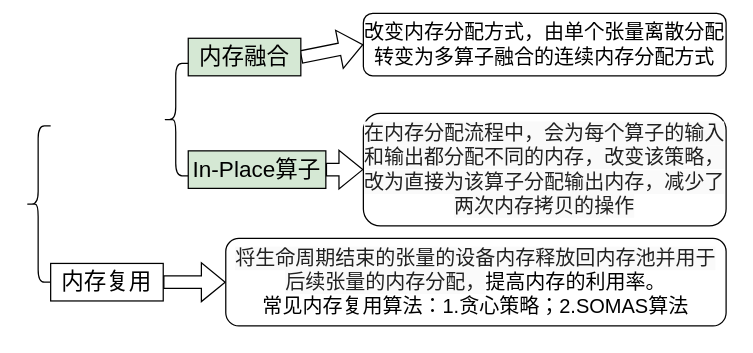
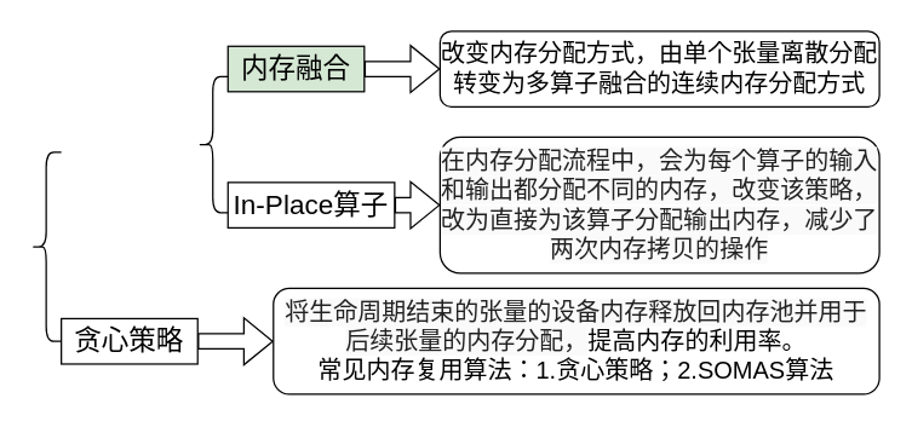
  <mxCell id="0" />
  <mxCell id="1" parent="0" />
  <mxCell id="2" value="" style="shape=curlyBracket;whiteSpace=wrap;html=1;rounded=1;labelPosition=left;verticalLabelPosition=middle;align=right;verticalAlign=middle;" vertex="1" parent="1"><mxGeometry x="20" y="100" width="20" height="125" as="geometry" /></mxCell>
- <mxCell id="3" value="&lt;font style=&quot;font-size: 16px;&quot;&gt;改变内存分配方式，由单个张量离散分配转变为多算子融合的连续内存分配方式&lt;/font&gt;" style="rounded=1;whiteSpace=wrap;html=1;" vertex="1" parent="1"><mxGeometry x="290" y="10" width="290" height="50" as="geometry" /></mxCell>
+ <mxCell id="3" value="&lt;font style=&quot;font-size: 16px;&quot;&gt;改变内存分配方式，由单个张量离散分配转变为多算子融合的连续内存分配方式&lt;/font&gt;" style="rounded=1;whiteSpace=wrap;html=1;" vertex="1" parent="1"><mxGeometry x="290" y="20" width="290" height="50" as="geometry" /></mxCell>
  <mxCell id="4" value="" style="shape=flexArrow;endArrow=classic;html=1;rounded=0;entryX=0;entryY=0.5;entryDx=0;entryDy=0;exitX=1;exitY=0.5;exitDx=0;exitDy=0;" edge="1" parent="1" source="9" target="3"><mxGeometry width="50" height="50" relative="1" as="geometry"><mxPoint x="260" y="45" as="sourcePoint" /><mxPoint x="310" y="0" as="targetPoint" /></mxGeometry></mxCell>
- <mxCell id="5" value="&lt;font style=&quot;font-size: 18px;&quot;&gt;内存复用&lt;/font&gt;" style="rounded=0;whiteSpace=wrap;html=1;" vertex="1" parent="1"><mxGeometry x="40" y="210" width="90" height="30" as="geometry" /></mxCell>
+ <mxCell id="5" value="&lt;font style=&quot;font-size: 18px;&quot;&gt;贪心策略&lt;/font&gt;" style="rounded=0;whiteSpace=wrap;html=1;" vertex="1" parent="1"><mxGeometry x="40" y="210" width="90" height="30" as="geometry" /></mxCell>
  <mxCell id="6" value="&lt;span style=&quot;color: rgba(0, 0, 0, 0.87); font-family: Roboto, &amp;quot;Noto Sans SC Sliced&amp;quot;, sans-serif; font-size: 16px; text-align: start; background-color: rgb(250, 250, 250);&quot;&gt;在内存分配流程中，会为每个算子的输入和输出都分配不同的内存，改变该策略，改为直接为该算子分配输出内存，减少了两次内存拷贝的操作&lt;/span&gt;" style="rounded=1;whiteSpace=wrap;html=1;" vertex="1" parent="1"><mxGeometry x="290" y="90" width="290" height="90" as="geometry" /></mxCell>
  <mxCell id="7" value="" style="shape=flexArrow;endArrow=classic;html=1;rounded=0;entryX=0;entryY=0.5;entryDx=0;entryDy=0;exitX=1;exitY=0.5;exitDx=0;exitDy=0;" edge="1" parent="1" target="8" source="5"><mxGeometry width="50" height="50" relative="1" as="geometry"><mxPoint x="260" y="105" as="sourcePoint" /><mxPoint x="310" y="60" as="targetPoint" /></mxGeometry></mxCell>
  <mxCell id="8" value="&lt;font style=&quot;&quot;&gt;&lt;span style=&quot;font-size: 16px; color: rgba(0, 0, 0, 0.87); font-family: Roboto, &amp;quot;Noto Sans SC Sliced&amp;quot;, sans-serif; text-align: start; background-color: rgb(250, 250, 250);&quot;&gt;将生命周期结束的张量的设备内存释放回内存池并用于后续张量的内存分配，&lt;/span&gt;&lt;font style=&quot;font-size: 16px;&quot;&gt;提高内存的利用率。&lt;/font&gt;&lt;/font&gt;&lt;div&gt;&lt;span style=&quot;font-size: 16px;&quot;&gt;常见内存复用算法：1.贪心策略；2.SOMAS算法&lt;/span&gt;&lt;/div&gt;" style="rounded=1;whiteSpace=wrap;html=1;" vertex="1" parent="1"><mxGeometry x="180" y="190" width="400" height="70" as="geometry" /></mxCell>
  <mxCell id="9" value="&lt;font style=&quot;font-size: 18px;&quot;&gt;内存融合&lt;/font&gt;" style="rounded=0;whiteSpace=wrap;html=1;fillColor=#d5e8d4;" vertex="1" parent="1"><mxGeometry x="150" y="30" width="90" height="30" as="geometry" /></mxCell>
  <mxCell id="10" value="" style="shape=curlyBracket;whiteSpace=wrap;html=1;rounded=1;labelPosition=left;verticalLabelPosition=middle;align=right;verticalAlign=middle;" vertex="1" parent="1"><mxGeometry x="130" y="50" width="20" height="90" as="geometry" /></mxCell>
- <mxCell id="11" value="&lt;font style=&quot;font-size: 18px;&quot;&gt;In-Place算子&lt;/font&gt;" style="rounded=0;whiteSpace=wrap;html=1;fillColor=#d5e8d4;" vertex="1" parent="1"><mxGeometry x="150" y="120" width="110" height="30" as="geometry" /></mxCell>
+ <mxCell id="11" value="&lt;font style=&quot;font-size: 18px;&quot;&gt;In-Place算子&lt;/font&gt;" style="rounded=0;whiteSpace=wrap;html=1;" vertex="1" parent="1"><mxGeometry x="150" y="120" width="110" height="30" as="geometry" /></mxCell>
  <mxCell id="12" value="" style="shape=flexArrow;endArrow=classic;html=1;rounded=0;entryX=0;entryY=0.5;entryDx=0;entryDy=0;exitX=1;exitY=0.5;exitDx=0;exitDy=0;" edge="1" parent="1" source="11" target="6"><mxGeometry width="50" height="50" relative="1" as="geometry"><mxPoint x="250" y="55" as="sourcePoint" /><mxPoint x="300" y="55" as="targetPoint" /></mxGeometry></mxCell>
